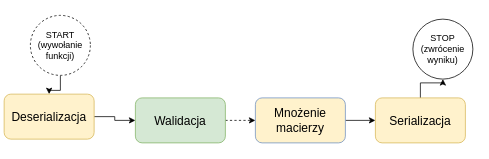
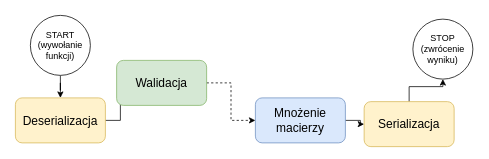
  <mxCell id="0" />
  <mxCell id="1" parent="0" />
  <mxCell id="2" style="edgeStyle=orthogonalEdgeStyle;rounded=0;orthogonalLoop=1;jettySize=auto;html=1;" edge="1" parent="1" source="3" target="5"><mxGeometry relative="1" as="geometry" /></mxCell>
- <mxCell id="3" value="START&lt;div&gt;(wywołanie&lt;/div&gt;&lt;div&gt;funkcji)&lt;/div&gt;" style="ellipse;whiteSpace=wrap;html=1;aspect=fixed;dashed=1;" vertex="1" parent="1"><mxGeometry x="40" y="20" width="80" height="80" as="geometry" /></mxCell>
+ <mxCell id="3" value="START&lt;div&gt;(wywołanie&lt;/div&gt;&lt;div&gt;funkcji)&lt;/div&gt;" style="ellipse;whiteSpace=wrap;html=1;aspect=fixed;" vertex="1" parent="1"><mxGeometry x="40" y="20" width="80" height="80" as="geometry" /></mxCell>
  <mxCell id="4" style="edgeStyle=orthogonalEdgeStyle;rounded=0;orthogonalLoop=1;jettySize=auto;html=1;" edge="1" parent="1" source="5" target="7"><mxGeometry relative="1" as="geometry" /></mxCell>
- <mxCell id="5" value="Deserializacja" style="rounded=1;whiteSpace=wrap;html=1;fillColor=#fff2cc;strokeColor=#d6b656;fontSize=16;" vertex="1" parent="1"><mxGeometry x="5" y="125" width="120" height="60" as="geometry" /></mxCell>
+ <mxCell id="5" value="Deserializacja" style="rounded=1;whiteSpace=wrap;html=1;fillColor=#fff2cc;strokeColor=#d6b656;fontSize=16;" vertex="1" parent="1"><mxGeometry x="20" y="130" width="120" height="60" as="geometry" /></mxCell>
  <mxCell id="6" style="edgeStyle=orthogonalEdgeStyle;rounded=0;orthogonalLoop=1;jettySize=auto;html=1;entryX=0;entryY=0.5;entryDx=0;entryDy=0;dashed=1;" edge="1" parent="1" source="7" target="9"><mxGeometry relative="1" as="geometry" /></mxCell>
- <mxCell id="7" value="Walidacja" style="rounded=1;whiteSpace=wrap;html=1;fillColor=#d5e8d4;strokeColor=#82b366;fontSize=16;" vertex="1" parent="1"><mxGeometry x="180" y="130" width="120" height="60" as="geometry" /></mxCell>
+ <mxCell id="7" value="Walidacja" style="rounded=1;whiteSpace=wrap;html=1;fillColor=#d5e8d4;strokeColor=#82b366;fontSize=16;" vertex="1" parent="1"><mxGeometry x="155" y="80" width="120" height="60" as="geometry" /></mxCell>
  <mxCell id="8" style="edgeStyle=orthogonalEdgeStyle;rounded=0;orthogonalLoop=1;jettySize=auto;html=1;entryX=0;entryY=0.5;entryDx=0;entryDy=0;" edge="1" parent="1" source="9" target="11"><mxGeometry relative="1" as="geometry" /></mxCell>
- <mxCell id="9" value="Mnożenie macierzy" style="rounded=1;whiteSpace=wrap;html=1;fillColor=#fff2cc;strokeColor=#6c8ebf;fontSize=16;" vertex="1" parent="1"><mxGeometry x="340" y="130" width="120" height="60" as="geometry" /></mxCell>
+ <mxCell id="9" value="Mnożenie macierzy" style="rounded=1;whiteSpace=wrap;html=1;fillColor=#dae8fc;strokeColor=#6c8ebf;fontSize=16;" vertex="1" parent="1"><mxGeometry x="340" y="130" width="120" height="60" as="geometry" /></mxCell>
  <mxCell id="10" style="edgeStyle=orthogonalEdgeStyle;rounded=0;orthogonalLoop=1;jettySize=auto;html=1;entryX=0.5;entryY=1;entryDx=0;entryDy=0;" edge="1" parent="1" source="11" target="12"><mxGeometry relative="1" as="geometry" /></mxCell>
- <mxCell id="11" value="Serializacja" style="rounded=1;whiteSpace=wrap;html=1;fillColor=#fff2cc;strokeColor=#d6b656;fontSize=16;" vertex="1" parent="1"><mxGeometry x="500" y="130" width="120" height="60" as="geometry" /></mxCell>
+ <mxCell id="11" value="Serializacja" style="rounded=1;whiteSpace=wrap;html=1;fillColor=#fff2cc;strokeColor=#d6b656;fontSize=16;" vertex="1" parent="1"><mxGeometry x="485" y="135" width="120" height="60" as="geometry" /></mxCell>
  <mxCell id="12" value="STOP&lt;div&gt;(zwrócenie&lt;/div&gt;&lt;div&gt;wyniku)&lt;/div&gt;" style="ellipse;whiteSpace=wrap;html=1;aspect=fixed;" vertex="1" parent="1"><mxGeometry x="550" y="25" width="80" height="80" as="geometry" /></mxCell>
